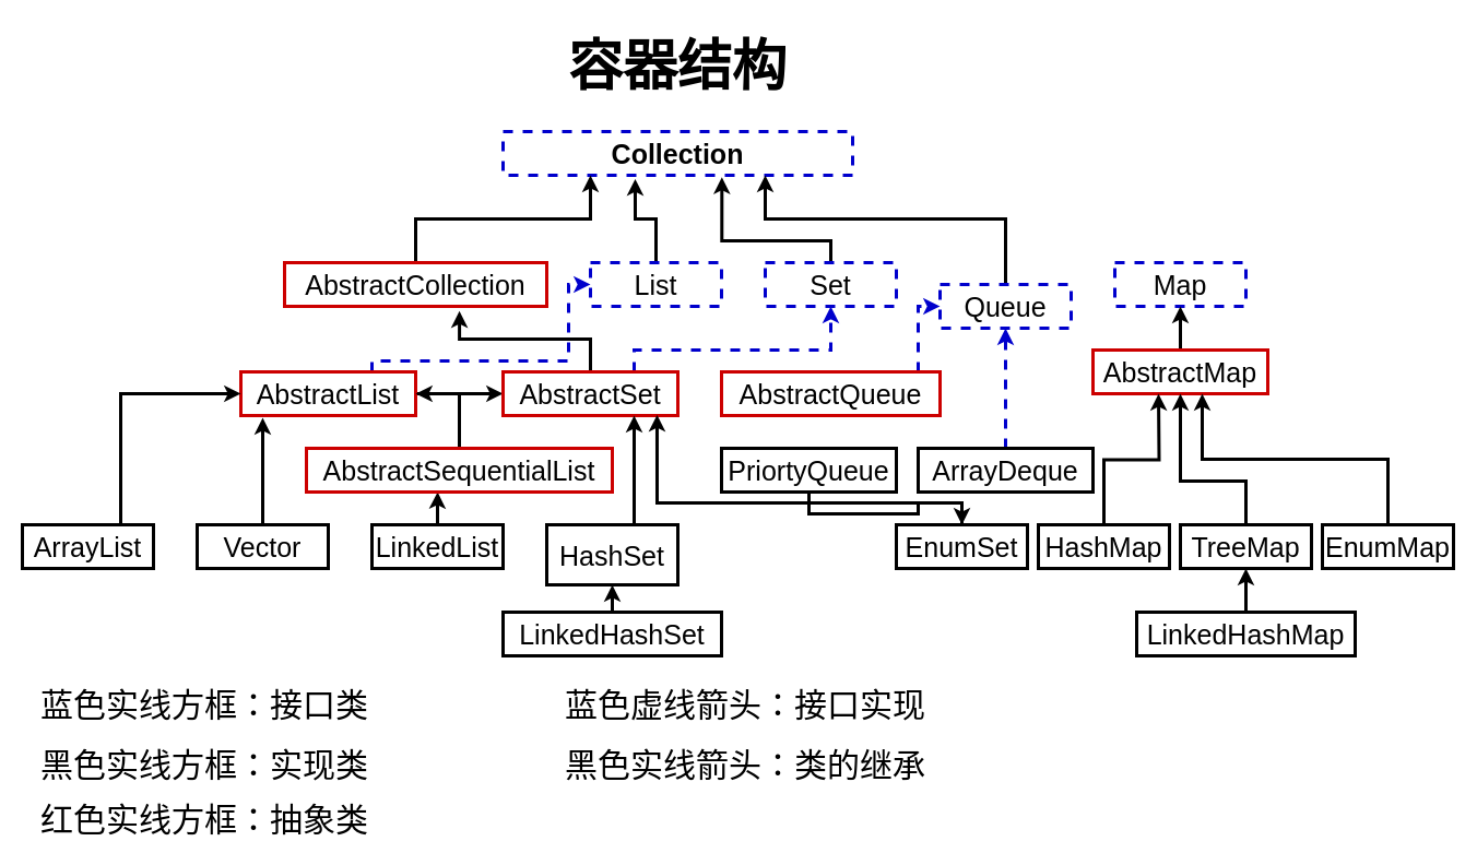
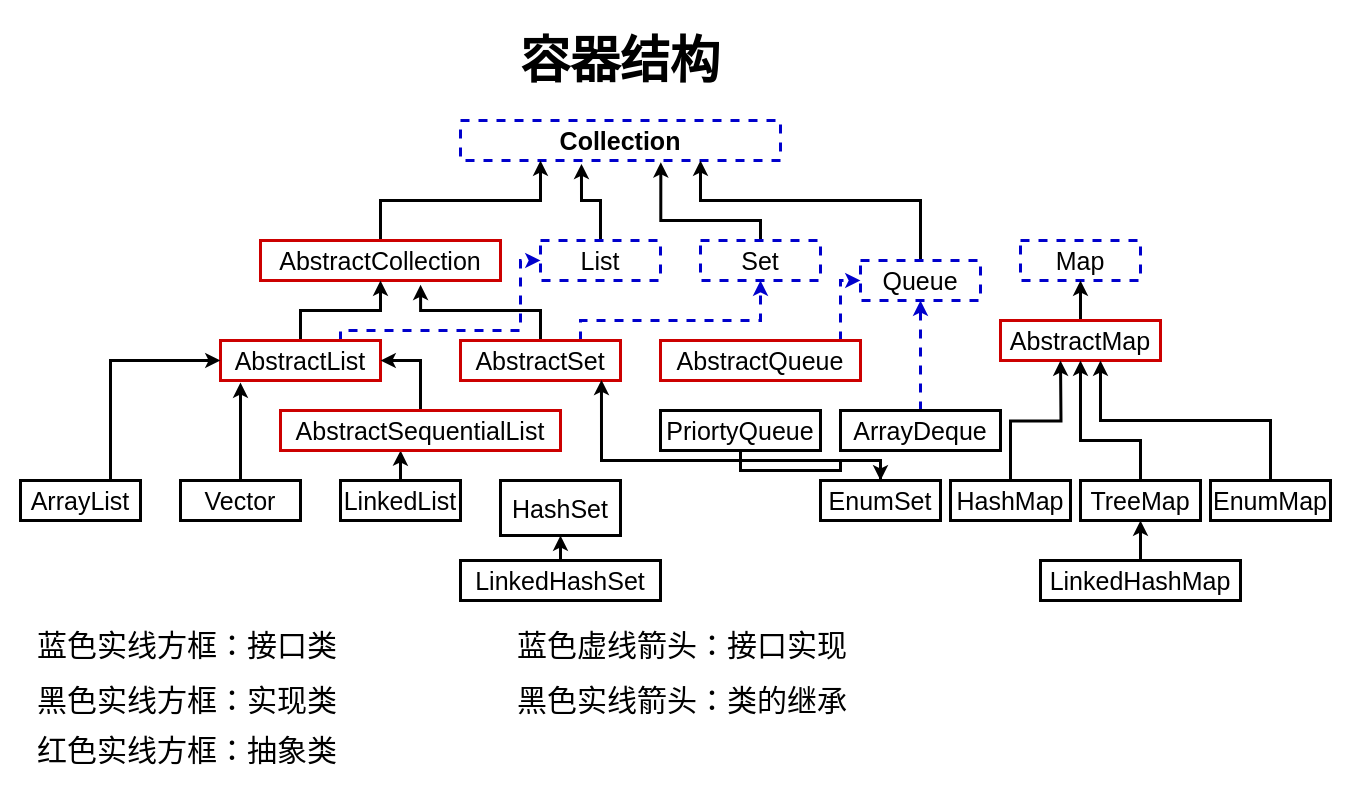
  <mxCell id="0" />
  <mxCell id="1" parent="0" />
  <mxCell id="2" value="Collection" style="rounded=0;whiteSpace=wrap;html=1;dashed=1;fontStyle=1;fontSize=25;strokeWidth=3;strokeColor=#0000CC;" vertex="1" parent="1"><mxGeometry x="460" y="120" width="320" height="40" as="geometry" /></mxCell>
  <mxCell id="3" value="Map" style="rounded=0;whiteSpace=wrap;html=1;gradientColor=none;fontSize=25;dashed=1;strokeColor=#0000CC;strokeWidth=3;" vertex="1" parent="1"><mxGeometry x="1020" y="240" width="120" height="40" as="geometry" /></mxCell>
  <mxCell id="4" style="edgeStyle=orthogonalEdgeStyle;rounded=0;orthogonalLoop=1;jettySize=auto;html=1;entryX=0.25;entryY=1;entryDx=0;entryDy=0;fontSize=25;strokeWidth=3;" edge="1" parent="1" source="5" target="2"><mxGeometry relative="1" as="geometry" /></mxCell>
  <mxCell id="5" value="AbstractCollection" style="rounded=0;whiteSpace=wrap;html=1;gradientColor=none;fontSize=25;strokeWidth=3;strokeColor=#CC0000;" vertex="1" parent="1"><mxGeometry y="240" width="240" height="40" as="geometry" x="260" /></mxCell>
  <mxCell id="6" style="edgeStyle=orthogonalEdgeStyle;rounded=0;orthogonalLoop=1;jettySize=auto;html=1;entryX=0.378;entryY=1.085;entryDx=0;entryDy=0;entryPerimeter=0;fontSize=25;strokeWidth=3;" edge="1" parent="1" source="7" target="2"><mxGeometry relative="1" as="geometry" /></mxCell>
  <mxCell id="7" value="List" style="rounded=0;whiteSpace=wrap;html=1;dashed=1;gradientColor=none;fontSize=25;strokeColor=#0000CC;strokeWidth=3;" vertex="1" parent="1"><mxGeometry x="540" y="240" width="120" height="40" as="geometry" /></mxCell>
  <mxCell id="8" style="edgeStyle=orthogonalEdgeStyle;rounded=0;orthogonalLoop=1;jettySize=auto;html=1;entryX=0.75;entryY=1;entryDx=0;entryDy=0;fontSize=25;strokeWidth=3;" edge="1" parent="1" source="9" target="2"><mxGeometry relative="1" as="geometry"><Array as="points"><mxPoint x="920" y="200" /><mxPoint x="700" y="200" /></Array></mxGeometry></mxCell>
  <mxCell id="9" value="Queue" style="rounded=0;whiteSpace=wrap;html=1;dashed=1;gradientColor=none;fontSize=25;strokeWidth=3;strokeColor=#0000CC;" vertex="1" parent="1"><mxGeometry x="860" y="260" width="120" height="40" as="geometry" /></mxCell>
  <mxCell id="10" style="edgeStyle=orthogonalEdgeStyle;rounded=0;orthogonalLoop=1;jettySize=auto;html=1;entryX=0.626;entryY=1.045;entryDx=0;entryDy=0;entryPerimeter=0;fontSize=25;strokeWidth=3;" edge="1" parent="1" source="11" target="2"><mxGeometry relative="1" as="geometry"><Array as="points"><mxPoint x="760" y="220" /><mxPoint x="660" y="220" /></Array></mxGeometry></mxCell>
  <mxCell id="11" value="Set" style="rounded=0;whiteSpace=wrap;html=1;dashed=1;gradientColor=none;fontSize=25;strokeWidth=3;strokeColor=#0000CC;" vertex="1" parent="1"><mxGeometry x="700" y="240" width="120" height="40" as="geometry" /></mxCell>
- <mxCell id="12" style="edgeStyle=orthogonalEdgeStyle;rounded=0;orthogonalLoop=1;jettySize=auto;html=1;fontSize=25;strokeWidth=3;" edge="1" parent="1" source="14" target="19"><mxGeometry relative="1" as="geometry" /></mxCell>
+ <mxCell id="12" style="edgeStyle=orthogonalEdgeStyle;rounded=0;orthogonalLoop=1;jettySize=auto;html=1;entryX=0.5;entryY=1;entryDx=0;entryDy=0;fontSize=25;strokeWidth=3;" edge="1" parent="1" source="14" target="5"><mxGeometry relative="1" as="geometry" /></mxCell>
  <mxCell id="13" style="edgeStyle=orthogonalEdgeStyle;rounded=0;orthogonalLoop=1;jettySize=auto;html=1;entryX=0;entryY=0.5;entryDx=0;entryDy=0;fontSize=25;dashed=1;strokeWidth=3;strokeColor=#0000CC;" edge="1" parent="1" source="14" target="7"><mxGeometry relative="1" as="geometry"><Array as="points"><mxPoint x="340" y="330" /><mxPoint x="520" y="330" /><mxPoint x="520" y="260" /></Array></mxGeometry></mxCell>
  <mxCell id="14" value="AbstractList" style="rounded=0;whiteSpace=wrap;html=1;gradientColor=none;fontSize=25;strokeWidth=3;strokeColor=#CC0000;" vertex="1" parent="1"><mxGeometry x="220" y="340" width="160" height="40" as="geometry" /></mxCell>
  <mxCell id="15" style="edgeStyle=orthogonalEdgeStyle;rounded=0;orthogonalLoop=1;jettySize=auto;html=1;entryX=0;entryY=0.5;entryDx=0;entryDy=0;fontSize=25;strokeWidth=3;" edge="1" parent="1" source="16" target="14"><mxGeometry relative="1" as="geometry"><Array as="points"><mxPoint x="110" y="360" /></Array></mxGeometry></mxCell>
  <mxCell id="16" value="ArrayList" style="rounded=0;whiteSpace=wrap;html=1;strokeColor=#000000;gradientColor=none;fontSize=25;strokeWidth=3;" vertex="1" parent="1"><mxGeometry x="20" y="480" width="120" height="40" as="geometry" /></mxCell>
  <mxCell id="17" style="edgeStyle=orthogonalEdgeStyle;rounded=0;orthogonalLoop=1;jettySize=auto;html=1;entryX=0.667;entryY=1.105;entryDx=0;entryDy=0;entryPerimeter=0;fontSize=25;strokeWidth=3;" edge="1" parent="1" source="19" target="5"><mxGeometry relative="1" as="geometry" /></mxCell>
  <mxCell id="18" style="edgeStyle=orthogonalEdgeStyle;rounded=0;orthogonalLoop=1;jettySize=auto;html=1;entryX=0.5;entryY=1;entryDx=0;entryDy=0;strokeColor=#0000CC;strokeWidth=3;fontSize=50;dashed=1;" edge="1" parent="1" source="19" target="11"><mxGeometry relative="1" as="geometry"><Array as="points"><mxPoint x="580" y="320" /><mxPoint x="760" y="320" /></Array></mxGeometry></mxCell>
  <mxCell id="19" value="AbstractSet" style="rounded=0;whiteSpace=wrap;html=1;gradientColor=none;fontSize=25;strokeWidth=3;strokeColor=#CC0000;" vertex="1" parent="1"><mxGeometry x="460" y="340" width="160" height="40" as="geometry" /></mxCell>
- <mxCell id="20" style="edgeStyle=orthogonalEdgeStyle;rounded=0;orthogonalLoop=1;jettySize=auto;html=1;entryX=0.75;entryY=1;entryDx=0;entryDy=0;fontSize=25;strokeWidth=3;" edge="1" parent="1" source="21" target="19"><mxGeometry relative="1" as="geometry"><Array as="points"><mxPoint x="580" y="460" /><mxPoint x="580" y="460" /></Array></mxGeometry></mxCell>
  <mxCell id="21" value="HashSet" style="rounded=0;whiteSpace=wrap;html=1;strokeColor=#000000;gradientColor=none;fontSize=25;strokeWidth=3;" vertex="1" parent="1"><mxGeometry x="500" y="480" width="120" height="55" as="geometry" /></mxCell>
  <mxCell id="22" style="edgeStyle=orthogonalEdgeStyle;rounded=0;orthogonalLoop=1;jettySize=auto;html=1;entryX=0.429;entryY=1;entryDx=0;entryDy=0;entryPerimeter=0;fontSize=25;strokeWidth=3;" edge="1" parent="1" source="23" target="25"><mxGeometry relative="1" as="geometry" /></mxCell>
  <mxCell id="23" value="LinkedList" style="rounded=0;whiteSpace=wrap;html=1;strokeColor=#000000;gradientColor=none;fontSize=25;strokeWidth=3;" vertex="1" parent="1"><mxGeometry x="340" y="480" width="120" height="40" as="geometry" /></mxCell>
  <mxCell id="24" style="edgeStyle=orthogonalEdgeStyle;rounded=0;orthogonalLoop=1;jettySize=auto;html=1;entryX=1;entryY=0.5;entryDx=0;entryDy=0;fontSize=25;strokeWidth=3;" edge="1" parent="1" source="25" target="14"><mxGeometry relative="1" as="geometry" /></mxCell>
  <mxCell id="25" value="AbstractSequentialList" style="rounded=0;whiteSpace=wrap;html=1;gradientColor=none;fontSize=25;strokeColor=#CC0000;strokeWidth=3;" vertex="1" parent="1"><mxGeometry x="280" y="410" width="280" height="40" as="geometry" /></mxCell>
  <mxCell id="26" style="edgeStyle=orthogonalEdgeStyle;rounded=0;orthogonalLoop=1;jettySize=auto;html=1;entryX=0.5;entryY=1;entryDx=0;entryDy=0;fontSize=25;strokeWidth=3;" edge="1" parent="1" source="27" target="3"><mxGeometry relative="1" as="geometry" /></mxCell>
  <mxCell id="27" value="AbstractMap" style="rounded=0;whiteSpace=wrap;html=1;gradientColor=none;fontSize=25;strokeColor=#CC0000;strokeWidth=3;" vertex="1" parent="1"><mxGeometry x="1000" y="320" width="160" height="40" as="geometry" /></mxCell>
  <mxCell id="28" style="edgeStyle=orthogonalEdgeStyle;rounded=0;orthogonalLoop=1;jettySize=auto;html=1;entryX=0;entryY=0.5;entryDx=0;entryDy=0;dashed=1;strokeColor=#0000CC;strokeWidth=3;fontSize=50;" edge="1" parent="1" source="29" target="9"><mxGeometry relative="1" as="geometry"><Array as="points"><mxPoint x="840" y="280" /></Array></mxGeometry></mxCell>
  <mxCell id="29" value="AbstractQueue" style="rounded=0;whiteSpace=wrap;html=1;gradientColor=none;fontSize=25;strokeColor=#CC0000;strokeWidth=3;" vertex="1" parent="1"><mxGeometry x="660" y="340" width="200" height="40" as="geometry" /></mxCell>
  <mxCell id="30" style="edgeStyle=orthogonalEdgeStyle;rounded=0;orthogonalLoop=1;jettySize=auto;html=1;entryX=0.881;entryY=0.985;entryDx=0;entryDy=0;entryPerimeter=0;fontSize=25;strokeWidth=3;" edge="1" parent="1" source="31" target="19"><mxGeometry relative="1" as="geometry"><Array as="points"><mxPoint x="880" y="460" /><mxPoint x="601" y="460" /></Array></mxGeometry></mxCell>
  <mxCell id="31" value="EnumSet" style="rounded=0;whiteSpace=wrap;html=1;strokeColor=#000000;gradientColor=none;fontSize=25;strokeWidth=3;" vertex="1" parent="1"><mxGeometry x="820" y="480" width="120" height="40" as="geometry" /></mxCell>
  <mxCell id="32" style="edgeStyle=orthogonalEdgeStyle;rounded=0;orthogonalLoop=1;jettySize=auto;html=1;entryX=0.5;entryY=1;entryDx=0;entryDy=0;fontSize=25;strokeWidth=3;dashed=1;strokeColor=#0000CC;" edge="1" parent="1" source="33" target="9"><mxGeometry relative="1" as="geometry" /></mxCell>
  <mxCell id="33" value="ArrayDeque" style="rounded=0;whiteSpace=wrap;html=1;strokeColor=#000000;gradientColor=none;fontSize=25;strokeWidth=3;" vertex="1" parent="1"><mxGeometry x="840" y="410" width="160" height="40" as="geometry" /></mxCell>
  <mxCell id="34" style="edgeStyle=orthogonalEdgeStyle;rounded=0;orthogonalLoop=1;jettySize=auto;html=1;fontSize=25;strokeWidth=3;" edge="1" parent="1" source="35" target="31"><mxGeometry relative="1" as="geometry" /></mxCell>
  <mxCell id="35" value="PriortyQueue" style="rounded=0;whiteSpace=wrap;html=1;strokeColor=#000000;gradientColor=none;fontSize=25;strokeWidth=3;" vertex="1" parent="1"><mxGeometry x="660" y="410" width="160" height="40" as="geometry" /></mxCell>
  <mxCell id="36" style="edgeStyle=orthogonalEdgeStyle;rounded=0;orthogonalLoop=1;jettySize=auto;html=1;fontSize=25;strokeWidth=3;" edge="1" parent="1" source="37"><mxGeometry relative="1" as="geometry"><mxPoint x="240" y="382" as="targetPoint" /></mxGeometry></mxCell>
  <mxCell id="37" value="Vector" style="rounded=0;whiteSpace=wrap;html=1;strokeColor=#000000;gradientColor=none;fontSize=25;strokeWidth=3;" vertex="1" parent="1"><mxGeometry x="180" y="480" width="120" height="40" as="geometry" /></mxCell>
  <mxCell id="38" style="edgeStyle=orthogonalEdgeStyle;rounded=0;orthogonalLoop=1;jettySize=auto;html=1;entryX=0.5;entryY=1;entryDx=0;entryDy=0;fontSize=25;strokeWidth=3;" edge="1" parent="1" source="39" target="21"><mxGeometry relative="1" as="geometry" /></mxCell>
  <mxCell id="39" value="LinkedHashSet" style="rounded=0;whiteSpace=wrap;html=1;strokeColor=#000000;gradientColor=none;fontSize=25;strokeWidth=3;" vertex="1" parent="1"><mxGeometry x="460" y="560" width="200" height="40" as="geometry" /></mxCell>
  <mxCell id="40" style="edgeStyle=orthogonalEdgeStyle;rounded=0;orthogonalLoop=1;jettySize=auto;html=1;fontSize=25;strokeWidth=3;" edge="1" parent="1" source="41"><mxGeometry relative="1" as="geometry"><mxPoint x="1060" y="360" as="targetPoint" /></mxGeometry></mxCell>
  <mxCell id="41" value="HashMap" style="rounded=0;whiteSpace=wrap;html=1;strokeColor=#000000;gradientColor=none;fontSize=25;strokeWidth=3;" vertex="1" parent="1"><mxGeometry x="950" y="480" width="120" height="40" as="geometry" /></mxCell>
  <mxCell id="42" style="edgeStyle=orthogonalEdgeStyle;rounded=0;orthogonalLoop=1;jettySize=auto;html=1;entryX=0.5;entryY=1;entryDx=0;entryDy=0;fontSize=25;strokeWidth=3;" edge="1" parent="1" source="43" target="27"><mxGeometry relative="1" as="geometry"><Array as="points"><mxPoint x="1140" y="440" /><mxPoint x="1080" y="440" /></Array></mxGeometry></mxCell>
  <mxCell id="43" value="TreeMap" style="rounded=0;whiteSpace=wrap;html=1;strokeColor=#000000;gradientColor=none;fontSize=25;strokeWidth=3;" vertex="1" parent="1"><mxGeometry x="1080" y="480" width="120" height="40" as="geometry" /></mxCell>
  <mxCell id="44" style="edgeStyle=orthogonalEdgeStyle;rounded=0;orthogonalLoop=1;jettySize=auto;html=1;entryX=0.5;entryY=1;entryDx=0;entryDy=0;fontSize=25;strokeWidth=3;" edge="1" parent="1" source="45" target="43"><mxGeometry relative="1" as="geometry" /></mxCell>
  <mxCell id="45" value="LinkedHashMap" style="rounded=0;whiteSpace=wrap;html=1;strokeColor=#000000;gradientColor=none;fontSize=25;strokeWidth=3;" vertex="1" parent="1"><mxGeometry x="1040" y="560" width="200" height="40" as="geometry" /></mxCell>
  <mxCell id="46" style="edgeStyle=orthogonalEdgeStyle;rounded=0;orthogonalLoop=1;jettySize=auto;html=1;entryX=0.625;entryY=1;entryDx=0;entryDy=0;entryPerimeter=0;fontSize=25;strokeWidth=3;" edge="1" parent="1" source="47" target="27"><mxGeometry relative="1" as="geometry"><Array as="points"><mxPoint x="1270" y="420" /><mxPoint x="1100" y="420" /></Array></mxGeometry></mxCell>
  <mxCell id="47" value="EnumMap" style="rounded=0;whiteSpace=wrap;html=1;strokeColor=#000000;gradientColor=none;fontSize=25;strokeWidth=3;" vertex="1" parent="1"><mxGeometry x="1210" y="480" width="120" height="40" as="geometry" /></mxCell>
  <mxCell id="48" value="容器结构" style="text;html=1;strokeColor=none;fillColor=none;align=center;verticalAlign=middle;whiteSpace=wrap;rounded=0;fontSize=50;fontStyle=1" vertex="1" parent="1"><mxGeometry y="20" width="720" height="80" as="geometry" x="260" /></mxCell>
  <mxCell id="49" value="蓝色实线方框：接口类" style="text;html=1;strokeColor=none;fillColor=none;align=left;verticalAlign=middle;whiteSpace=wrap;rounded=0;dashed=1;fontSize=30;labelPosition=center;verticalLabelPosition=middle;spacingLeft=15;" vertex="1" parent="1"><mxGeometry x="20" y="625" width="400" height="40" as="geometry" /></mxCell>
  <mxCell id="50" value="红色实线方框：抽象类" style="text;html=1;strokeColor=none;fillColor=none;align=left;verticalAlign=middle;whiteSpace=wrap;rounded=0;dashed=1;fontSize=30;labelPosition=center;verticalLabelPosition=middle;spacingLeft=15;" vertex="1" parent="1"><mxGeometry x="20" y="730" width="400" height="40" as="geometry" /></mxCell>
  <mxCell id="51" value="黑色实线箭头：类的继承" style="text;html=1;strokeColor=none;fillColor=none;align=left;verticalAlign=middle;whiteSpace=wrap;rounded=0;dashed=1;fontSize=30;labelPosition=center;verticalLabelPosition=middle;spacingLeft=15;" vertex="1" parent="1"><mxGeometry x="500" y="680" width="400" height="40" as="geometry" /></mxCell>
  <mxCell id="52" value="黑色实线方框：实现类" style="text;html=1;strokeColor=none;fillColor=none;align=left;verticalAlign=middle;whiteSpace=wrap;rounded=0;dashed=1;fontSize=30;labelPosition=center;verticalLabelPosition=middle;spacingLeft=15;" vertex="1" parent="1"><mxGeometry x="20" y="680" width="400" height="40" as="geometry" /></mxCell>
  <mxCell id="53" value="蓝色虚线箭头：接口实现" style="text;html=1;strokeColor=none;fillColor=none;align=left;verticalAlign=middle;whiteSpace=wrap;rounded=0;dashed=1;fontSize=30;labelPosition=center;verticalLabelPosition=middle;spacingLeft=15;" vertex="1" parent="1"><mxGeometry x="500" y="625" width="400" height="40" as="geometry" /></mxCell>
